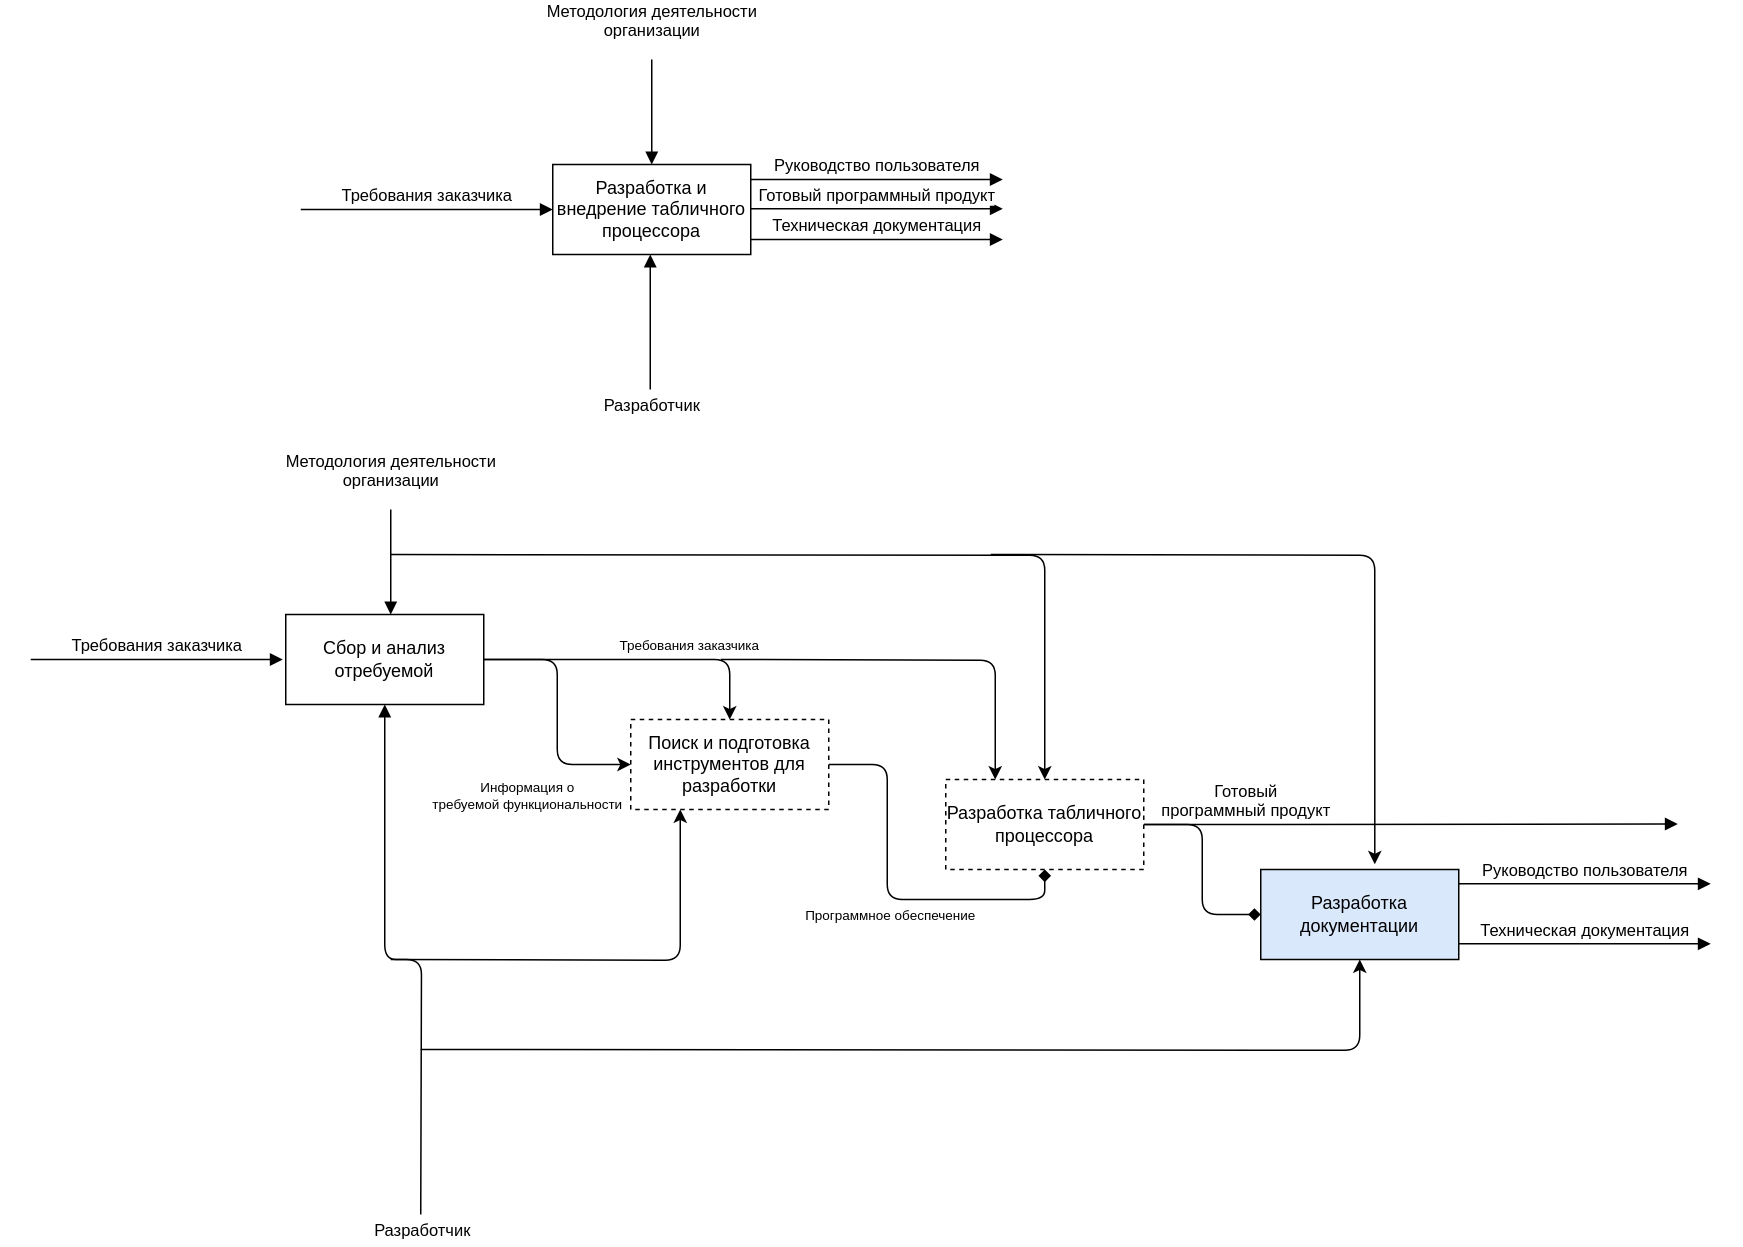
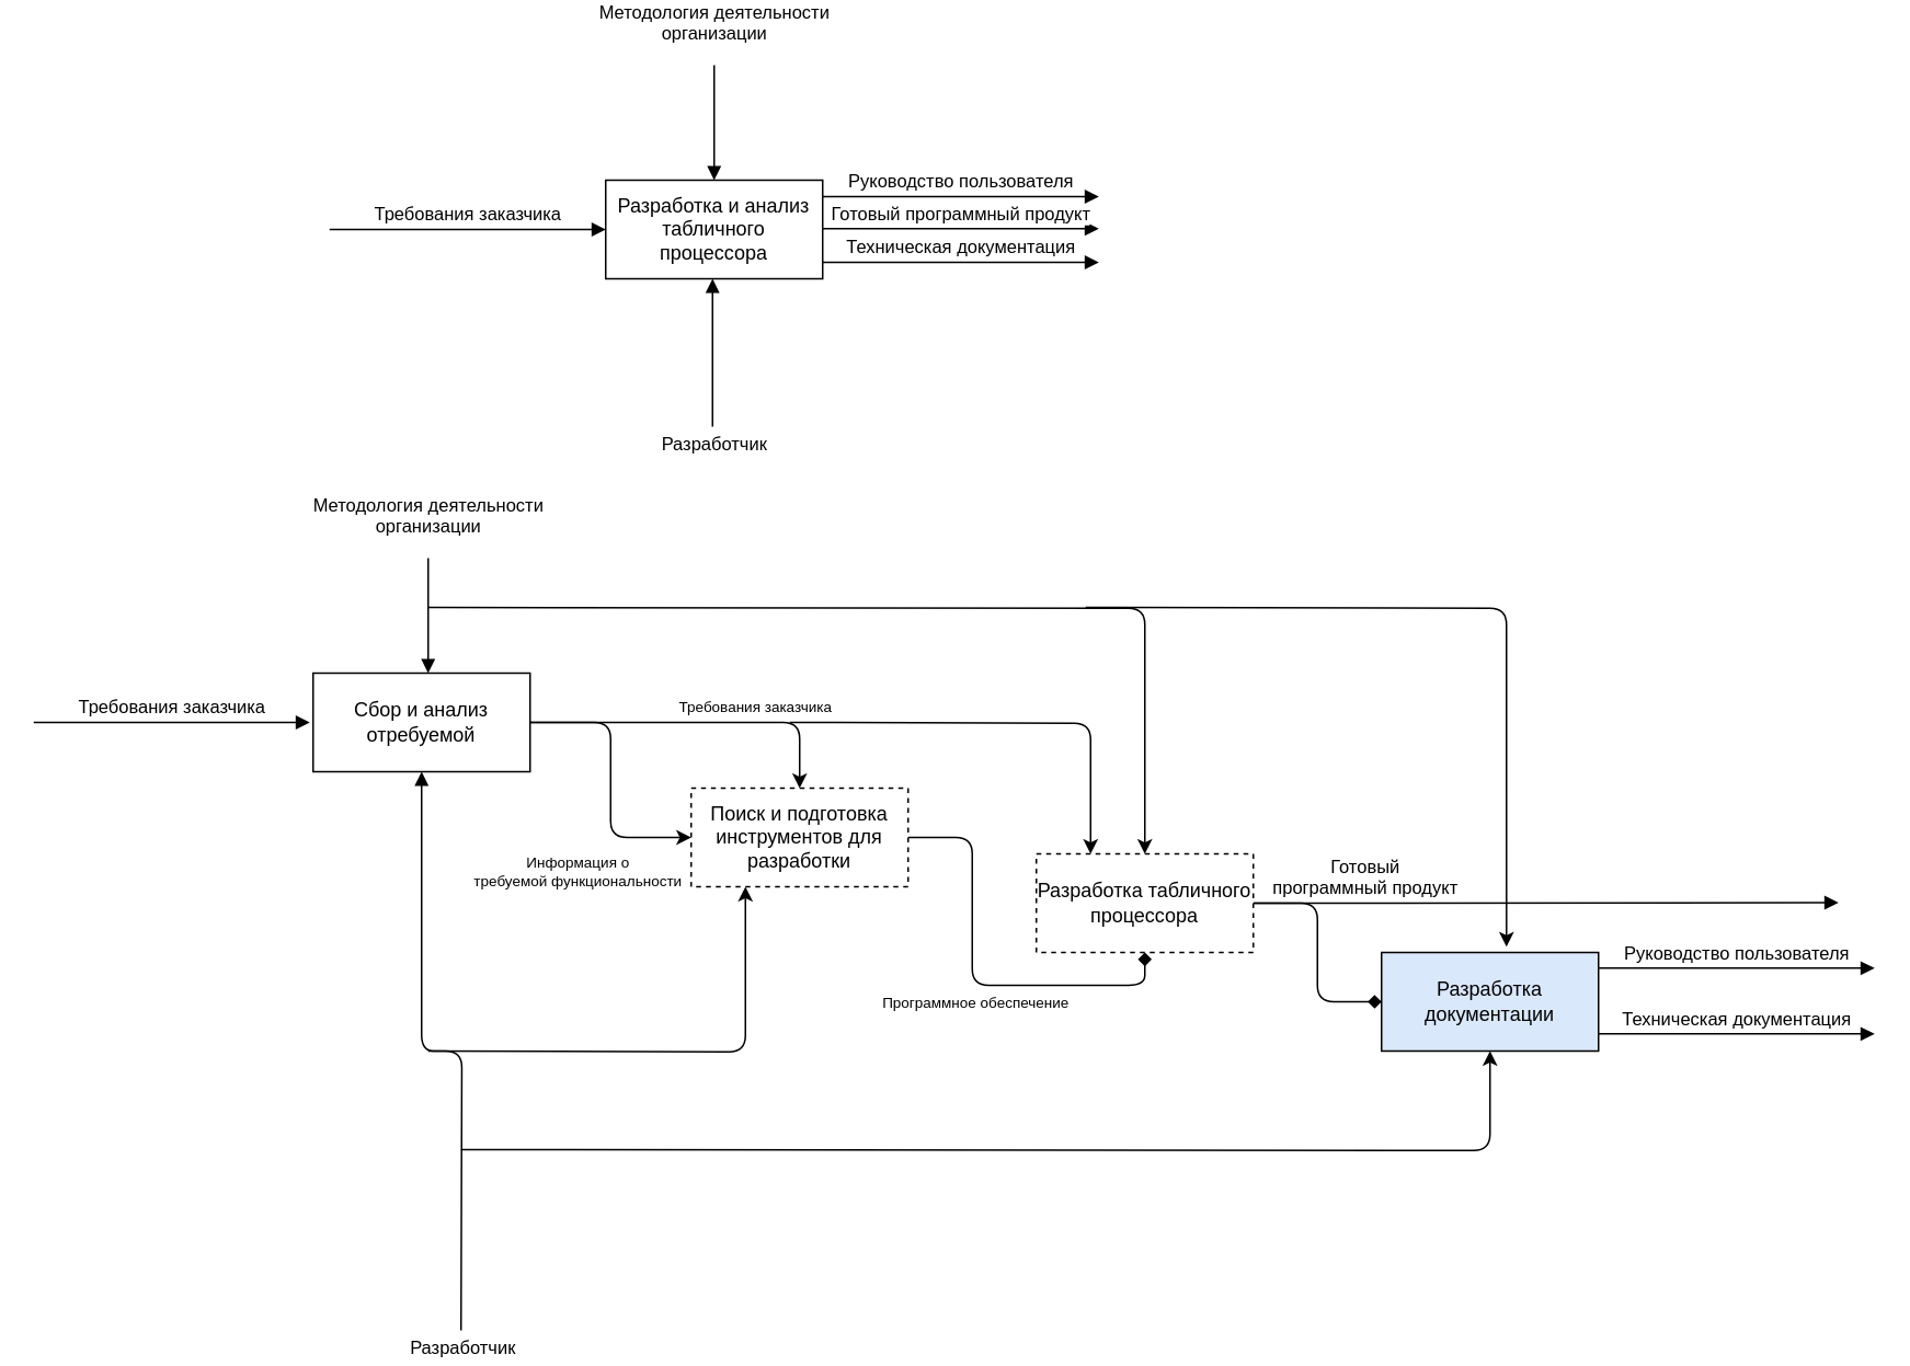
  <mxCell id="0" />
  <mxCell id="1" parent="0" />
- <mxCell id="2" value="Разработка и внедрение табличного процессора" style="rounded=0;whiteSpace=wrap;html=1;" vertex="1" parent="1"><mxGeometry x="368" y="90" width="132" height="60" as="geometry" /></mxCell>
+ <mxCell id="2" value="Разработка и анализ табличного процессора" style="rounded=0;whiteSpace=wrap;html=1;" vertex="1" parent="1"><mxGeometry x="368" y="90" width="132" height="60" as="geometry" /></mxCell>
  <mxCell id="3" value="Требования заказчика" style="html=1;verticalAlign=bottom;endArrow=block;entryX=0;entryY=0.5;entryDx=0;entryDy=0;" edge="1" parent="1" target="2"><mxGeometry width="80" relative="1" as="geometry"><mxPoint x="200" y="120" as="sourcePoint" /><mxPoint x="230" y="120" as="targetPoint" /></mxGeometry></mxCell>
  <mxCell id="4" value="Методология деятельности&lt;br&gt;организации" style="html=1;verticalAlign=bottom;endArrow=block;" edge="1" parent="1"><mxGeometry x="-1" y="10" width="80" relative="1" as="geometry"><mxPoint x="434" y="20" as="sourcePoint" /><mxPoint x="434" y="90" as="targetPoint" /><mxPoint x="-10" y="-10" as="offset" /></mxGeometry></mxCell>
  <mxCell id="5" value="Готовый программный продукт" style="html=1;verticalAlign=bottom;endArrow=block;entryX=0;entryY=0.5;entryDx=0;entryDy=0;" edge="1" parent="1"><mxGeometry width="80" relative="1" as="geometry"><mxPoint x="500" y="119.5" as="sourcePoint" /><mxPoint x="668" y="119.5" as="targetPoint" /></mxGeometry></mxCell>
  <mxCell id="6" value="Техническая документация" style="html=1;verticalAlign=bottom;endArrow=block;entryX=0;entryY=0.5;entryDx=0;entryDy=0;" edge="1" parent="1"><mxGeometry width="80" relative="1" as="geometry"><mxPoint x="500" y="140" as="sourcePoint" /><mxPoint x="668" y="140" as="targetPoint" /></mxGeometry></mxCell>
  <mxCell id="7" value="Руководство пользователя" style="html=1;verticalAlign=bottom;endArrow=block;entryX=0;entryY=0.5;entryDx=0;entryDy=0;" edge="1" parent="1"><mxGeometry width="80" relative="1" as="geometry"><mxPoint x="500" y="100" as="sourcePoint" /><mxPoint x="668" y="100" as="targetPoint" /></mxGeometry></mxCell>
  <mxCell id="8" value="Требования заказчика" style="html=1;verticalAlign=bottom;endArrow=block;entryX=0;entryY=0.5;entryDx=0;entryDy=0;" edge="1" parent="1"><mxGeometry width="80" relative="1" as="geometry"><mxPoint y="420" as="sourcePoint" x="20" /><mxPoint x="188" y="420" as="targetPoint" /></mxGeometry></mxCell>
  <mxCell id="9" value="Методология деятельности&lt;br&gt;организации" style="html=1;verticalAlign=bottom;endArrow=block;" edge="1" parent="1"><mxGeometry x="-1" y="10" width="80" relative="1" as="geometry"><mxPoint x="260" y="320" as="sourcePoint" /><mxPoint x="260" y="390" as="targetPoint" /><mxPoint x="-10" y="-10" as="offset" /></mxGeometry></mxCell>
  <mxCell id="10" value="Готовый&lt;br&gt;программный продукт" style="html=1;verticalAlign=bottom;endArrow=block;entryX=0;entryY=0.5;entryDx=0;entryDy=0;exitX=1;exitY=0.5;exitDx=0;exitDy=0;" edge="1" parent="1" source="25"><mxGeometry x="-0.618" width="80" relative="1" as="geometry"><mxPoint x="950" y="529.66" as="sourcePoint" /><mxPoint x="1118" y="529.66" as="targetPoint" /><mxPoint as="offset" /></mxGeometry></mxCell>
  <mxCell id="11" value="Техническая документация" style="html=1;verticalAlign=bottom;endArrow=block;entryX=0;entryY=0.5;entryDx=0;entryDy=0;" edge="1" parent="1"><mxGeometry width="80" relative="1" as="geometry"><mxPoint x="972" y="609.58" as="sourcePoint" /><mxPoint x="1140" y="609.58" as="targetPoint" /></mxGeometry></mxCell>
  <mxCell id="12" value="Руководство пользователя" style="html=1;verticalAlign=bottom;endArrow=block;entryX=0;entryY=0.5;entryDx=0;entryDy=0;" edge="1" parent="1"><mxGeometry width="80" relative="1" as="geometry"><mxPoint x="972" y="569.58" as="sourcePoint" /><mxPoint x="1140" y="569.58" as="targetPoint" /></mxGeometry></mxCell>
  <mxCell id="13" style="edgeStyle=orthogonalEdgeStyle;rounded=1;orthogonalLoop=1;jettySize=auto;html=1;entryX=0.5;entryY=0;entryDx=0;entryDy=0;fontSize=9;" edge="1" parent="1" source="15" target="20"><mxGeometry relative="1" as="geometry" /></mxCell>
  <mxCell id="14" value="Требования заказчика" style="edgeLabel;html=1;align=center;verticalAlign=middle;resizable=0;points=[];fontSize=9;" vertex="1" connectable="0" parent="13"><mxGeometry x="0.333" y="3" relative="1" as="geometry"><mxPoint y="-7" as="offset" /></mxGeometry></mxCell>
  <mxCell id="15" value="Сбор и анализ отребуемой" style="rounded=0;whiteSpace=wrap;html=1;" vertex="1" parent="1"><mxGeometry x="190" y="390" width="132" height="60" as="geometry" /></mxCell>
  <mxCell id="16" value="Разработчик" style="html=1;verticalAlign=bottom;endArrow=block;" edge="1" parent="1"><mxGeometry x="-1" y="-20" width="80" relative="1" as="geometry"><mxPoint x="433" y="240" as="sourcePoint" /><mxPoint x="433" y="150" as="targetPoint" /><mxPoint x="-19" y="20" as="offset" /></mxGeometry></mxCell>
  <mxCell id="17" value="Разработчик" style="html=1;verticalAlign=bottom;endArrow=block;entryX=0.5;entryY=1;entryDx=0;entryDy=0;edgeStyle=orthogonalEdgeStyle;" edge="1" parent="1" target="15"><mxGeometry x="-1" y="-20" width="80" relative="1" as="geometry"><mxPoint x="280" y="790" as="sourcePoint" /><mxPoint x="280" y="700" as="targetPoint" /><mxPoint x="-19" y="20" as="offset" /></mxGeometry></mxCell>
  <mxCell id="18" style="edgeStyle=orthogonalEdgeStyle;rounded=1;orthogonalLoop=1;jettySize=auto;html=1;entryX=0.5;entryY=1;entryDx=0;entryDy=0;fontSize=9;endArrow=diamond;" edge="1" parent="1" source="20" target="25"><mxGeometry relative="1" as="geometry" /></mxCell>
  <mxCell id="19" value="Программное обеспечение" style="edgeLabel;html=1;align=center;verticalAlign=middle;resizable=0;points=[];fontSize=9;" vertex="1" connectable="0" parent="18"><mxGeometry x="-0.085" y="1" relative="1" as="geometry"><mxPoint y="23" as="offset" /></mxGeometry></mxCell>
  <mxCell id="20" value="Поиск и подготовка инструментов для разработки" style="rounded=0;whiteSpace=wrap;html=1;dashed=1;" vertex="1" parent="1"><mxGeometry x="420" y="460" width="132" height="60" as="geometry" /></mxCell>
  <mxCell id="21" value="" style="endArrow=classic;html=1;entryX=0.25;entryY=1;entryDx=0;entryDy=0;edgeStyle=orthogonalEdgeStyle;" edge="1" parent="1" target="20"><mxGeometry width="50" height="50" relative="1" as="geometry"><mxPoint x="260" y="620" as="sourcePoint" /><mxPoint x="240" y="730" as="targetPoint" /></mxGeometry></mxCell>
  <mxCell id="22" value="" style="endArrow=classic;html=1;entryX=0;entryY=0.5;entryDx=0;entryDy=0;exitX=1;exitY=0.5;exitDx=0;exitDy=0;edgeStyle=orthogonalEdgeStyle;" edge="1" parent="1" source="15" target="20"><mxGeometry width="50" height="50" relative="1" as="geometry"><mxPoint x="120" y="590" as="sourcePoint" /><mxPoint x="170" y="540" as="targetPoint" /></mxGeometry></mxCell>
  <mxCell id="23" value="Информация о&lt;br style=&quot;font-size: 9px;&quot;&gt;требуемой функциональности" style="edgeLabel;html=1;align=center;verticalAlign=middle;resizable=0;points=[];fontSize=9;" vertex="1" connectable="0" parent="22"><mxGeometry x="0.333" y="-1" relative="1" as="geometry"><mxPoint x="-20" y="27" as="offset" /></mxGeometry></mxCell>
  <mxCell id="24" style="edgeStyle=orthogonalEdgeStyle;rounded=1;orthogonalLoop=1;jettySize=auto;html=1;entryX=0;entryY=0.5;entryDx=0;entryDy=0;fontSize=9;endArrow=diamond;" edge="1" parent="1" source="25" target="28"><mxGeometry relative="1" as="geometry" /></mxCell>
  <mxCell id="25" value="Разработка табличного процессора" style="rounded=0;whiteSpace=wrap;html=1;dashed=1;" vertex="1" parent="1"><mxGeometry x="630" y="500" width="132" height="60" as="geometry" /></mxCell>
  <mxCell id="26" value="" style="endArrow=classic;html=1;fontSize=9;entryX=0.5;entryY=0;entryDx=0;entryDy=0;edgeStyle=orthogonalEdgeStyle;" edge="1" parent="1" target="25"><mxGeometry width="50" height="50" relative="1" as="geometry"><mxPoint x="260" y="350" as="sourcePoint" /><mxPoint x="390" y="350" as="targetPoint" /></mxGeometry></mxCell>
  <mxCell id="27" value="" style="endArrow=classic;html=1;fontSize=9;entryX=0.25;entryY=0;entryDx=0;entryDy=0;edgeStyle=orthogonalEdgeStyle;" edge="1" parent="1" target="25"><mxGeometry width="50" height="50" relative="1" as="geometry"><mxPoint x="480" y="420" as="sourcePoint" /><mxPoint x="630" y="420" as="targetPoint" /></mxGeometry></mxCell>
  <mxCell id="28" value="Разработка документации" style="rounded=0;whiteSpace=wrap;html=1;fillColor=#dae8fc;" vertex="1" parent="1"><mxGeometry x="840" y="560" width="132" height="60" as="geometry" /></mxCell>
  <mxCell id="29" value="" style="endArrow=classic;html=1;fontSize=9;entryX=0.576;entryY=-0.058;entryDx=0;entryDy=0;entryPerimeter=0;edgeStyle=orthogonalEdgeStyle;" edge="1" parent="1" target="28"><mxGeometry width="50" height="50" relative="1" as="geometry"><mxPoint x="660" y="350" as="sourcePoint" /><mxPoint x="820" y="410" as="targetPoint" /></mxGeometry></mxCell>
  <mxCell id="30" value="" style="endArrow=classic;html=1;fontSize=9;entryX=0.5;entryY=1;entryDx=0;entryDy=0;edgeStyle=orthogonalEdgeStyle;" edge="1" parent="1" target="28"><mxGeometry width="50" height="50" relative="1" as="geometry"><mxPoint x="280" y="680" as="sourcePoint" /><mxPoint x="720" y="680" as="targetPoint" /></mxGeometry></mxCell>
